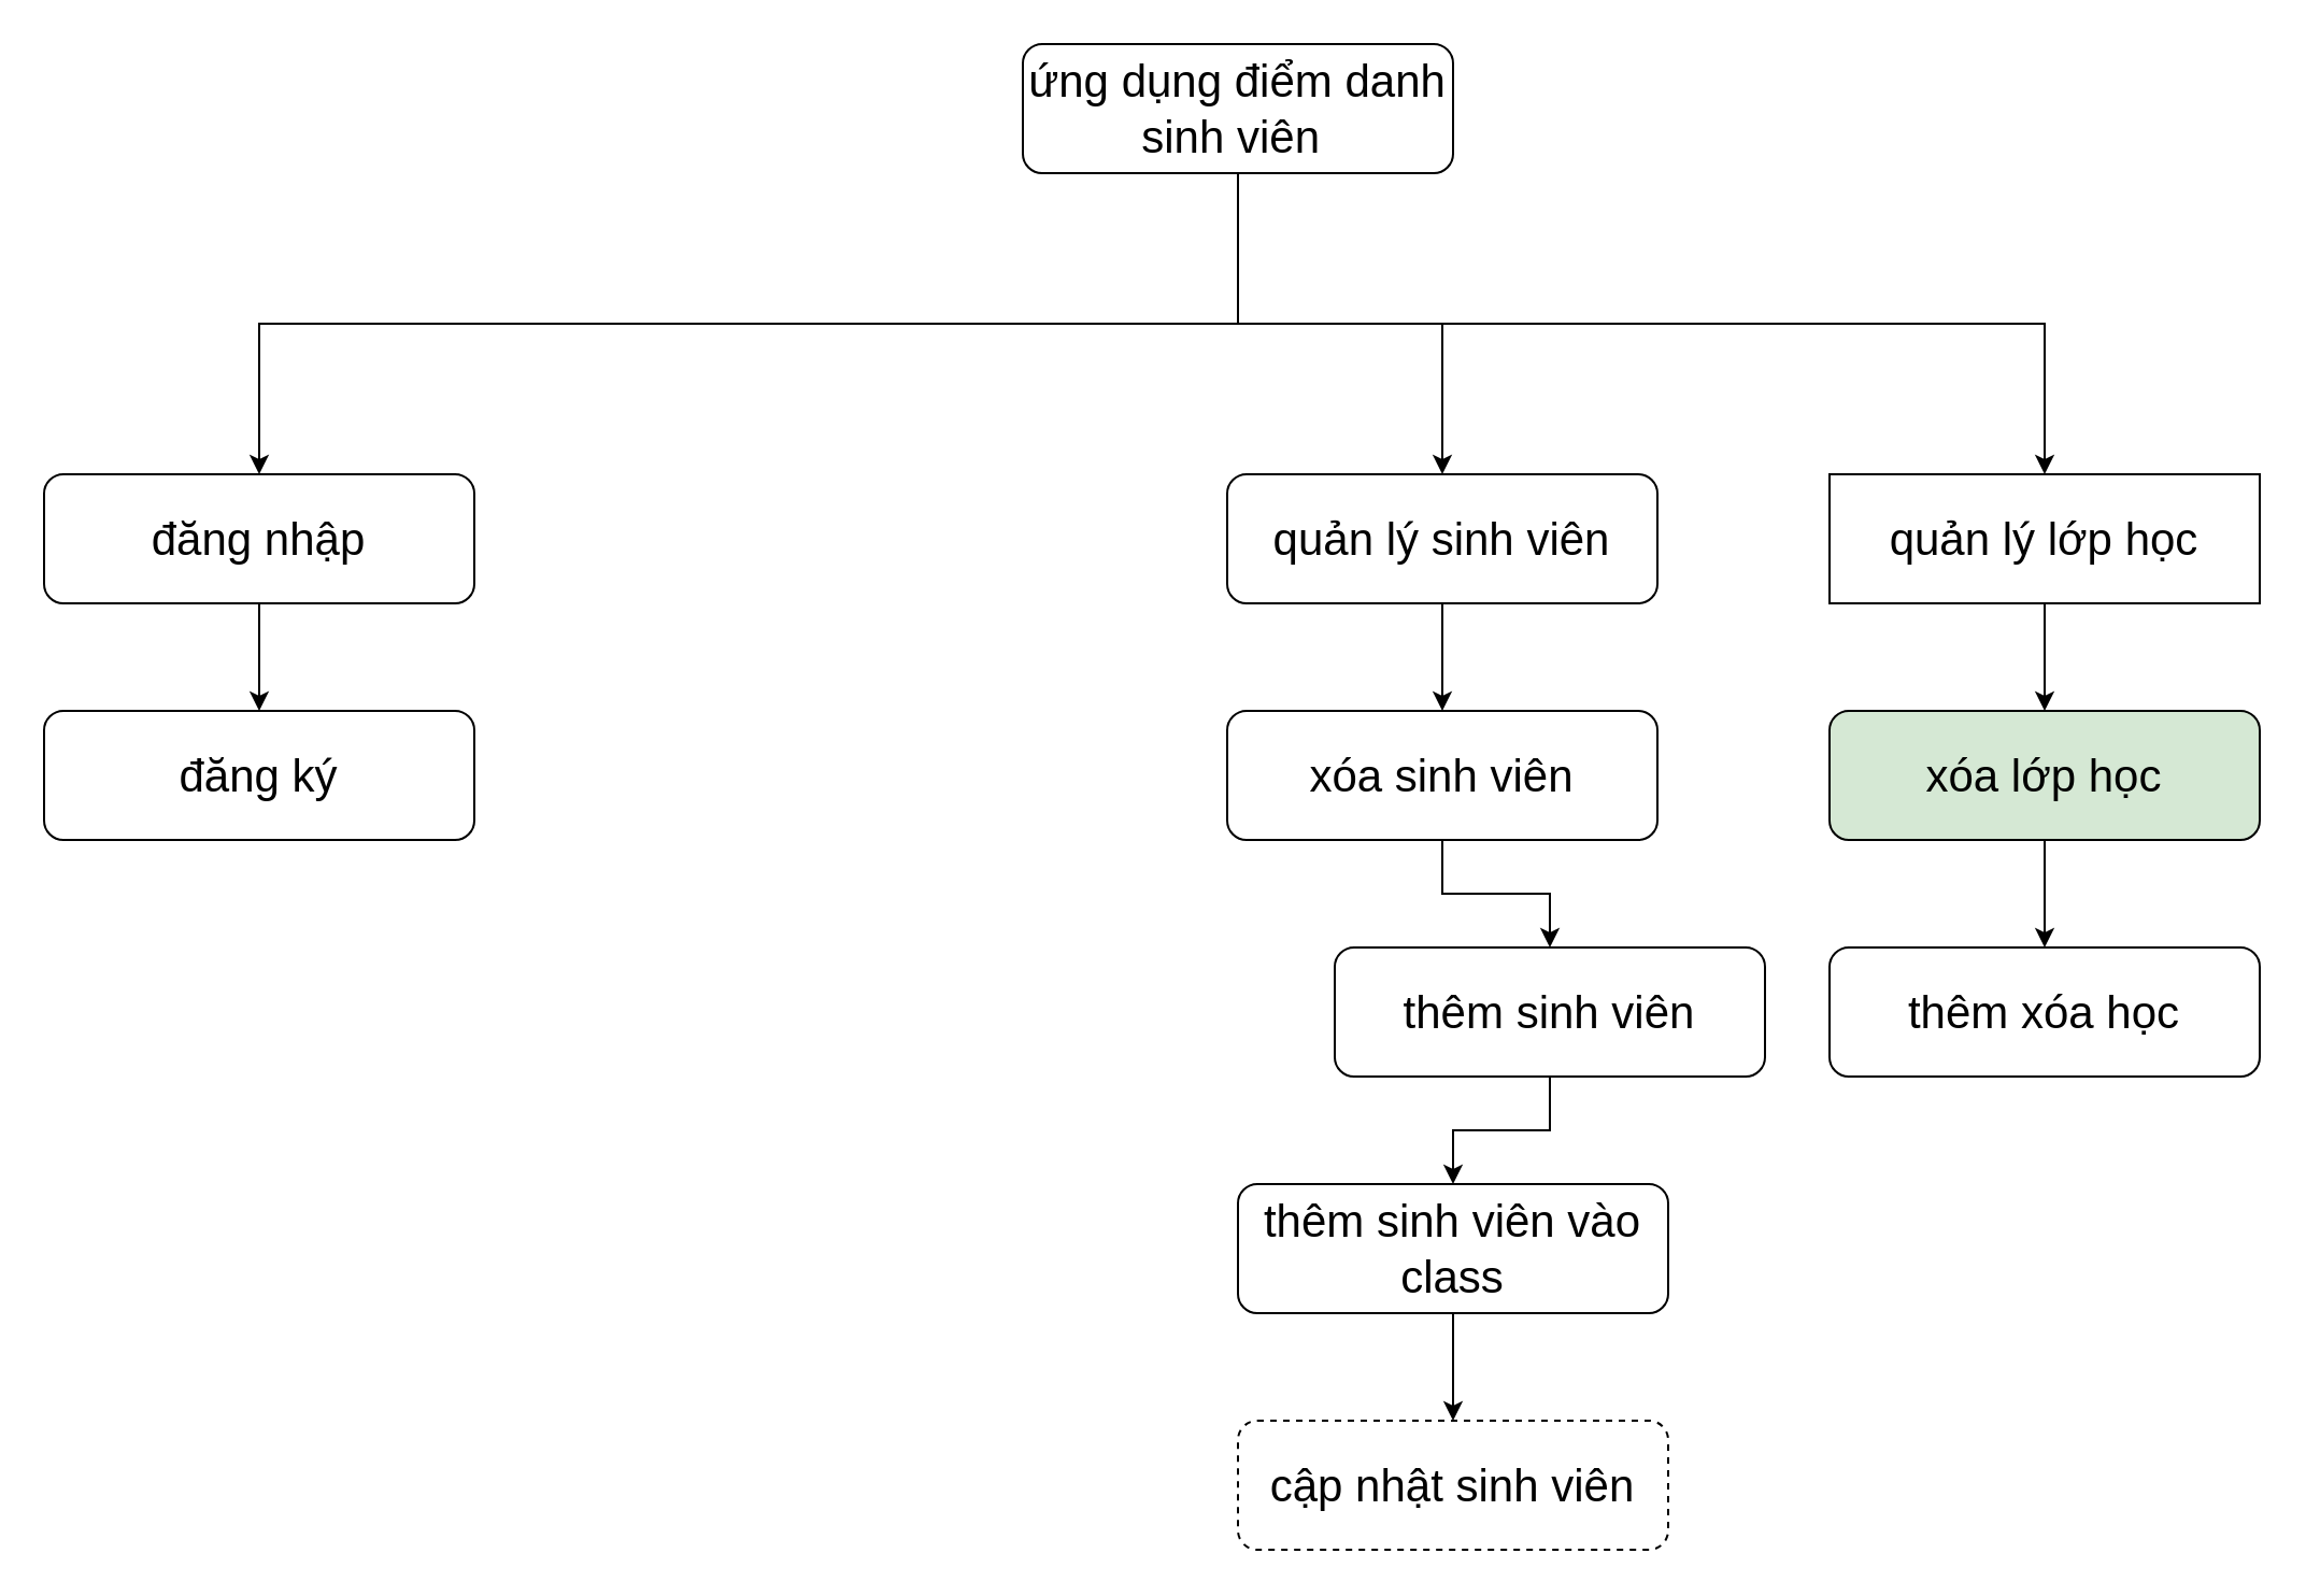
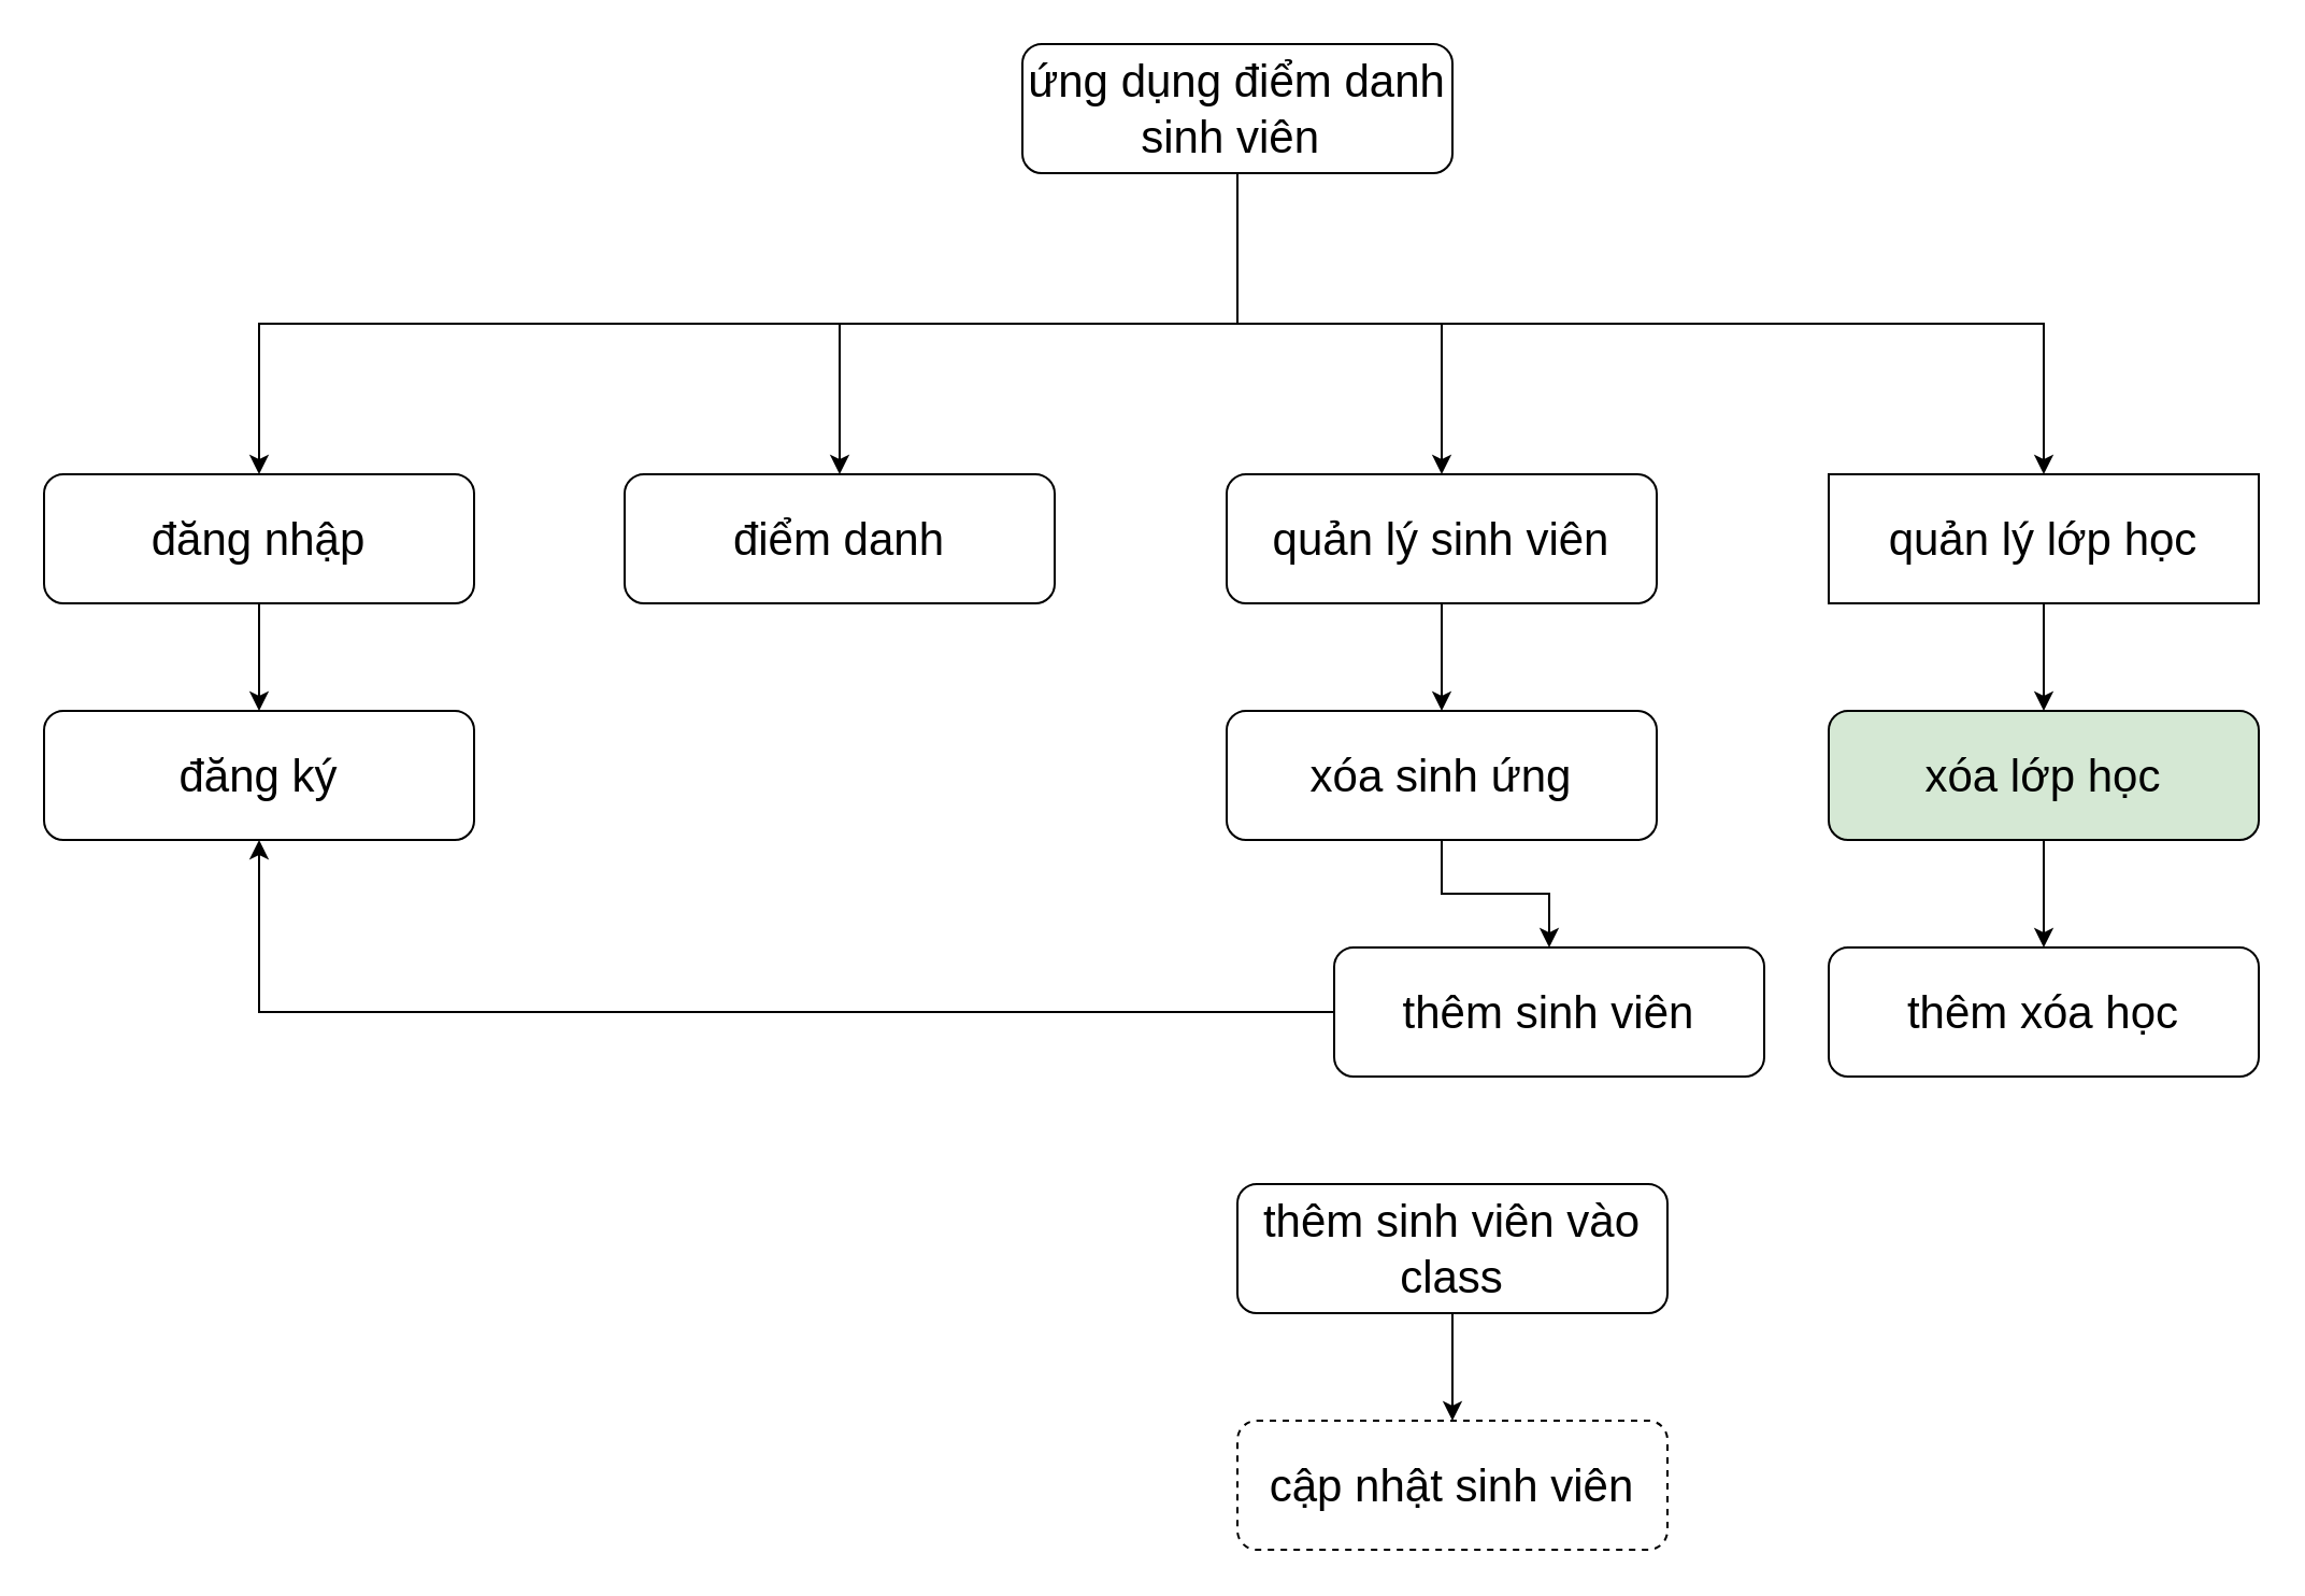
  <mxCell id="0" />
  <mxCell id="1" parent="0" />
  <mxCell id="2" style="edgeStyle=orthogonalEdgeStyle;rounded=0;orthogonalLoop=1;jettySize=auto;html=1;entryX=0.5;entryY=0;entryDx=0;entryDy=0;fontSize=21;exitX=0.5;exitY=1;exitDx=0;exitDy=0;" edge="1" parent="1" source="6" target="8"><mxGeometry relative="1" as="geometry" /></mxCell>
+ <mxCell id="3" style="edgeStyle=orthogonalEdgeStyle;rounded=0;orthogonalLoop=1;jettySize=auto;html=1;fontSize=21;" edge="1" parent="1" source="6" target="9"><mxGeometry relative="1" as="geometry" /></mxCell>
  <mxCell id="4" style="edgeStyle=orthogonalEdgeStyle;rounded=0;orthogonalLoop=1;jettySize=auto;html=1;fontSize=21;" edge="1" parent="1" source="6" target="11"><mxGeometry relative="1" as="geometry" /></mxCell>
  <mxCell id="5" style="edgeStyle=orthogonalEdgeStyle;rounded=0;orthogonalLoop=1;jettySize=auto;html=1;entryX=0.5;entryY=0;entryDx=0;entryDy=0;fontSize=21;exitX=0.5;exitY=1;exitDx=0;exitDy=0;" edge="1" parent="1" source="6" target="13"><mxGeometry relative="1" as="geometry" /></mxCell>
  <mxCell id="6" value="ứng dụng điểm danh sinh viên&amp;nbsp;" style="rounded=1;whiteSpace=wrap;html=1;fontSize=21;" vertex="1" parent="1"><mxGeometry x="475" y="20" width="200" height="60" as="geometry" /></mxCell>
  <mxCell id="7" style="edgeStyle=orthogonalEdgeStyle;rounded=0;orthogonalLoop=1;jettySize=auto;html=1;entryX=0.5;entryY=0;entryDx=0;entryDy=0;fontSize=21;" edge="1" parent="1" source="8" target="14"><mxGeometry relative="1" as="geometry" /></mxCell>
  <mxCell id="8" value="đăng nhập" style="rounded=1;whiteSpace=wrap;html=1;fontSize=21;" vertex="1" parent="1"><mxGeometry x="20" y="220" width="200" height="60" as="geometry" /></mxCell>
+ <mxCell id="9" value="điểm danh" style="rounded=1;whiteSpace=wrap;html=1;fontSize=21;" vertex="1" parent="1"><mxGeometry x="290" y="220" width="200" height="60" as="geometry" /></mxCell>
  <mxCell id="10" style="edgeStyle=orthogonalEdgeStyle;rounded=0;orthogonalLoop=1;jettySize=auto;html=1;entryX=0.5;entryY=0;entryDx=0;entryDy=0;fontSize=21;" edge="1" parent="1" source="11" target="16"><mxGeometry relative="1" as="geometry" /></mxCell>
  <mxCell id="11" value="quản lý sinh viên" style="rounded=1;whiteSpace=wrap;html=1;fontSize=21;" vertex="1" parent="1"><mxGeometry x="570" y="220" width="200" height="60" as="geometry" /></mxCell>
  <mxCell id="12" style="edgeStyle=orthogonalEdgeStyle;rounded=0;orthogonalLoop=1;jettySize=auto;html=1;entryX=0.5;entryY=0;entryDx=0;entryDy=0;fontSize=21;" edge="1" parent="1" source="13" target="23"><mxGeometry relative="1" as="geometry" /></mxCell>
  <mxCell id="13" value="quản lý lớp học" style="whiteSpace=wrap;html=1;fontSize=21;rounded=0;" vertex="1" parent="1"><mxGeometry x="850" y="220" width="200" height="60" as="geometry" /></mxCell>
  <mxCell id="14" value="đăng ký" style="rounded=1;whiteSpace=wrap;html=1;fontSize=21;" vertex="1" parent="1"><mxGeometry x="20" y="330" width="200" height="60" as="geometry" /></mxCell>
  <mxCell id="15" style="edgeStyle=orthogonalEdgeStyle;rounded=0;orthogonalLoop=1;jettySize=auto;html=1;entryX=0.5;entryY=0;entryDx=0;entryDy=0;fontSize=21;" edge="1" parent="1" source="16" target="18"><mxGeometry relative="1" as="geometry" /></mxCell>
- <mxCell id="16" value="xóa sinh viên" style="rounded=1;whiteSpace=wrap;html=1;fontSize=21;" vertex="1" parent="1"><mxGeometry x="570" y="330" width="200" height="60" as="geometry" /></mxCell>
- <mxCell id="17" style="edgeStyle=orthogonalEdgeStyle;rounded=0;orthogonalLoop=1;jettySize=auto;html=1;entryX=0.5;entryY=0;entryDx=0;entryDy=0;fontSize=21;" edge="1" parent="1" source="18" target="20"><mxGeometry relative="1" as="geometry" /></mxCell>
+ <mxCell id="16" value="xóa sinh ứng" style="rounded=1;whiteSpace=wrap;html=1;fontSize=21;" vertex="1" parent="1"><mxGeometry x="570" y="330" width="200" height="60" as="geometry" /></mxCell>
+ <mxCell id="17" style="edgeStyle=orthogonalEdgeStyle;rounded=0;orthogonalLoop=1;jettySize=auto;html=1;fontSize=21;" edge="1" parent="1" source="18" target="14"><mxGeometry relative="1" as="geometry" /></mxCell>
  <mxCell id="18" value="thêm sinh viên" style="rounded=1;whiteSpace=wrap;html=1;fontSize=21;" vertex="1" parent="1"><mxGeometry x="620" y="440" width="200" height="60" as="geometry" /></mxCell>
  <mxCell id="19" style="edgeStyle=orthogonalEdgeStyle;rounded=0;orthogonalLoop=1;jettySize=auto;html=1;entryX=0.5;entryY=0;entryDx=0;entryDy=0;fontSize=21;" edge="1" parent="1" source="20" target="21"><mxGeometry relative="1" as="geometry" /></mxCell>
  <mxCell id="20" value="thêm sinh viên vào class" style="rounded=1;whiteSpace=wrap;html=1;fontSize=21;" vertex="1" parent="1"><mxGeometry x="575" y="550" width="200" height="60" as="geometry" /></mxCell>
  <mxCell id="21" value="cập nhật sinh viên" style="rounded=1;whiteSpace=wrap;html=1;fontSize=21;dashed=1;" vertex="1" parent="1"><mxGeometry x="575" y="660" width="200" height="60" as="geometry" /></mxCell>
  <mxCell id="22" style="edgeStyle=orthogonalEdgeStyle;rounded=0;orthogonalLoop=1;jettySize=auto;html=1;entryX=0.5;entryY=0;entryDx=0;entryDy=0;fontSize=21;" edge="1" parent="1" source="23" target="24"><mxGeometry relative="1" as="geometry" /></mxCell>
  <mxCell id="23" value="xóa lớp học" style="rounded=1;whiteSpace=wrap;html=1;fontSize=21;fillColor=#d5e8d4;" vertex="1" parent="1"><mxGeometry x="850" y="330" width="200" height="60" as="geometry" /></mxCell>
  <mxCell id="24" value="thêm xóa học" style="rounded=1;whiteSpace=wrap;html=1;fontSize=21;" vertex="1" parent="1"><mxGeometry x="850" y="440" width="200" height="60" as="geometry" /></mxCell>
